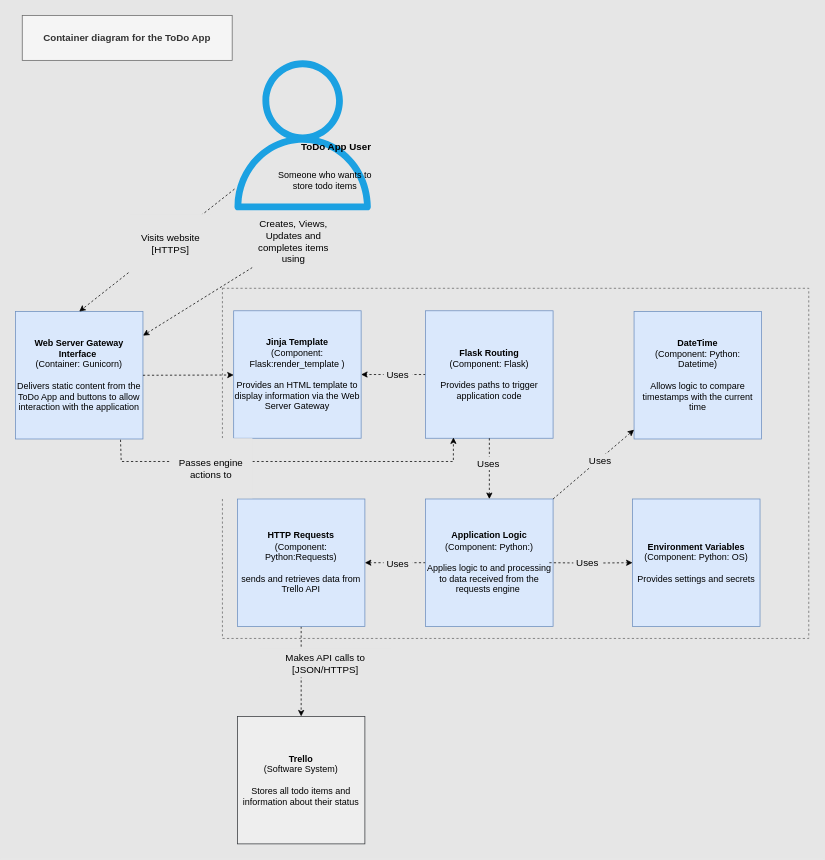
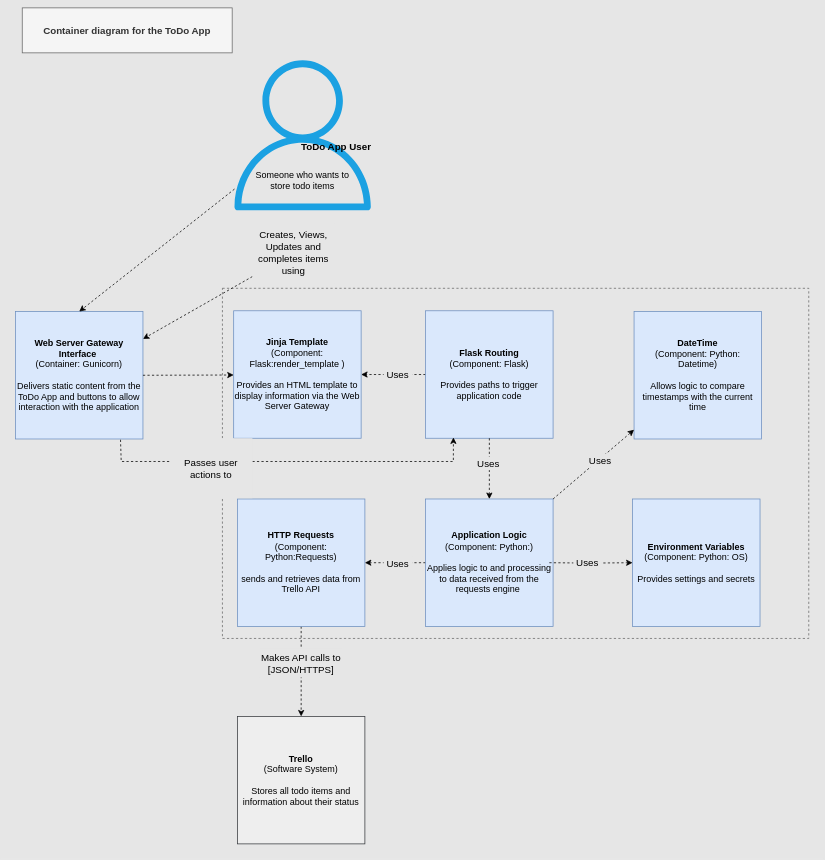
  <mxCell id="0" />
  <mxCell id="1" parent="0" />
  <mxCell id="2" value="" style="rounded=0;whiteSpace=wrap;html=1;dashed=1;strokeColor=#666666;fontColor=#333333;fillColor=#E6E6E6;" parent="1" vertex="1"><mxGeometry x="296" y="384" width="782" height="467" as="geometry" /></mxCell>
  <mxCell id="3" value="" style="outlineConnect=0;fontColor=#ffffff;fillColor=#1ba1e2;dashed=0;verticalLabelPosition=bottom;verticalAlign=top;align=center;html=1;fontSize=12;fontStyle=0;aspect=fixed;pointerEvents=1;shape=mxgraph.aws4.user;shadow=0;strokeColor=#006EAF;" parent="1" vertex="1"><mxGeometry x="303" y="80" width="200" height="200" as="geometry" /></mxCell>
  <mxCell id="4" value="" style="edgeStyle=orthogonalEdgeStyle;rounded=0;orthogonalLoop=1;jettySize=auto;html=1;dashed=1;" parent="1" source="5" target="18" edge="1"><mxGeometry relative="1" as="geometry" /></mxCell>
  <mxCell id="5" value="&lt;b&gt;Flask Routing&lt;br&gt;&lt;/b&gt;(Component: Flask)&lt;br&gt;&lt;br&gt;Provides paths to trigger application code" style="whiteSpace=wrap;html=1;aspect=fixed;fillColor=#dae8fc;strokeColor=#6c8ebf;" parent="1" vertex="1"><mxGeometry x="567" y="414" width="170" height="170" as="geometry" /></mxCell>
  <mxCell id="6" value="&lt;b&gt;Trello&lt;/b&gt;&lt;br&gt;(Software System)&lt;br&gt;&lt;br&gt;Stores all todo items and information about their status" style="whiteSpace=wrap;html=1;aspect=fixed;fillColor=#eeeeee;strokeColor=#36393d;" parent="1" vertex="1"><mxGeometry x="316" y="955" width="170" height="170" as="geometry" /></mxCell>
  <mxCell id="7" value="" style="endArrow=classic;html=1;dashed=1;" parent="1" source="12" edge="1" target="11"><mxGeometry width="50" height="50" relative="1" as="geometry"><mxPoint x="686" y="298" as="sourcePoint" /><mxPoint x="162" y="414" as="targetPoint" /></mxGeometry></mxCell>
  <mxCell id="8" value="ToDo App User" style="text;html=1;strokeColor=none;align=center;verticalAlign=middle;whiteSpace=wrap;rounded=0;shadow=0;fontStyle=1;fontSize=13;" parent="1" vertex="1"><mxGeometry x="398" y="185" width="100" height="20" as="geometry" /></mxCell>
- <mxCell id="9" value="&#10;&#10;&lt;span style=&quot;color: rgb(0, 0, 0); font-family: helvetica; font-size: 12px; font-style: normal; font-weight: 400; letter-spacing: normal; text-align: center; text-indent: 0px; text-transform: none; word-spacing: 0px; display: inline; float: none;&quot;&gt;Someone who wants to store todo items&lt;/span&gt;&#10;&#10;" style="text;html=1;align=center;verticalAlign=middle;whiteSpace=wrap;rounded=0;shadow=0;fontStyle=1;labelBackgroundColor=none;" parent="1" vertex="1"><mxGeometry x="368" y="230" width="130" height="20" as="geometry" /></mxCell>
- <mxCell id="10" value="&lt;b&gt;Container diagram for the ToDo App&lt;/b&gt;" style="text;html=1;align=center;verticalAlign=middle;whiteSpace=wrap;rounded=0;shadow=0;fontSize=13;fillColor=#f5f5f5;strokeColor=#666666;fontColor=#333333;" parent="1" vertex="1"><mxGeometry x="29" y="20" width="280" height="60" as="geometry" /></mxCell>
+ <mxCell id="9" value="&#10;&#10;&lt;span style=&quot;color: rgb(0, 0, 0); font-family: helvetica; font-size: 12px; font-style: normal; font-weight: 400; letter-spacing: normal; text-align: center; text-indent: 0px; text-transform: none; word-spacing: 0px; display: inline; float: none;&quot;&gt;Someone who wants to store todo items&lt;/span&gt;&#10;&#10;" style="text;html=1;align=center;verticalAlign=middle;whiteSpace=wrap;rounded=0;shadow=0;fontStyle=1;labelBackgroundColor=none;" parent="1" vertex="1"><mxGeometry x="338" y="230" width="130" height="20" as="geometry" /></mxCell>
+ <mxCell id="10" value="&lt;b&gt;Container diagram for the ToDo App&lt;/b&gt;" style="text;html=1;align=center;verticalAlign=middle;whiteSpace=wrap;rounded=0;shadow=0;fontSize=13;fillColor=#f5f5f5;strokeColor=#666666;fontColor=#333333;" parent="1" vertex="1"><mxGeometry x="29" y="10" width="280" height="60" as="geometry" /></mxCell>
  <mxCell id="11" value="&lt;b&gt;Web Server Gateway Interface&amp;nbsp;&lt;/b&gt;&lt;br&gt;(Container: Gunicorn)&lt;br&gt;&lt;br&gt;Delivers static content from the ToDo App and buttons to allow interaction with the application" style="whiteSpace=wrap;html=1;aspect=fixed;fillColor=#dae8fc;strokeColor=#6c8ebf;" parent="1" vertex="1"><mxGeometry x="20" y="415" width="170" height="170" as="geometry" /></mxCell>
- <mxCell id="12" value="Creates, Views, Updates and completes items using" style="text;html=1;align=center;verticalAlign=middle;whiteSpace=wrap;rounded=0;shadow=0;fontSize=13;labelBackgroundColor=none;labelBorderColor=none;fillColor=#E6e6e6;" parent="1" vertex="1"><mxGeometry x="336" y="282" width="110" height="80" as="geometry" /></mxCell>
+ <mxCell id="12" value="Creates, Views, Updates and completes items using" style="text;html=1;align=center;verticalAlign=middle;whiteSpace=wrap;rounded=0;shadow=0;fontSize=13;labelBackgroundColor=none;labelBorderColor=none;fillColor=#E6e6e6;" parent="1" vertex="1"><mxGeometry x="336" y="297" width="110" height="80" as="geometry" /></mxCell>
  <mxCell id="13" value="" style="endArrow=classic;html=1;entryX=0.5;entryY=0;entryDx=0;entryDy=0;dashed=1;jumpStyle=gap;jumpSize=20;exitX=0.5;exitY=1;exitDx=0;exitDy=0;" parent="1" source="19" target="6" edge="1"><mxGeometry width="50" height="50" relative="1" as="geometry"><mxPoint x="453" y="490" as="sourcePoint" /><mxPoint x="503" y="440" as="targetPoint" /></mxGeometry></mxCell>
- <mxCell id="14" value="Makes API calls to&lt;br&gt;[JSON/HTTPS]" style="text;html=1;align=center;verticalAlign=middle;whiteSpace=wrap;rounded=0;shadow=0;fontSize=13;fillColor=#E6E6E6;fontStyle=0" parent="1" vertex="1"><mxGeometry x="346" y="864" width="175" height="39" as="geometry" /></mxCell>
+ <mxCell id="14" value="Makes API calls to&lt;br&gt;[JSON/HTTPS]" style="text;html=1;align=center;verticalAlign=middle;whiteSpace=wrap;rounded=0;shadow=0;fontSize=13;fillColor=#E6E6E6;fontStyle=0" parent="1" vertex="1"><mxGeometry x="346" y="864" width="110" height="39" as="geometry" /></mxCell>
  <mxCell id="15" value="" style="endArrow=classic;html=1;dashed=1;jumpStyle=gap;jumpSize=20;" parent="1" source="11" target="18" edge="1"><mxGeometry width="50" height="50" relative="1" as="geometry"><mxPoint x="249" y="478" as="sourcePoint" /><mxPoint x="249" y="624" as="targetPoint" /><Array as="points"><mxPoint x="262" y="500" /></Array></mxGeometry></mxCell>
  <mxCell id="16" value="" style="endArrow=classic;html=1;dashed=1;entryX=0.5;entryY=0;entryDx=0;entryDy=0;" parent="1" source="3" target="11" edge="1"><mxGeometry width="50" height="50" relative="1" as="geometry"><mxPoint x="412.5" y="290" as="sourcePoint" /><mxPoint x="413" y="425" as="targetPoint" /></mxGeometry></mxCell>
- <mxCell id="17" value="Visits website&lt;br&gt;[HTTPS]" style="text;html=1;align=center;verticalAlign=middle;whiteSpace=wrap;rounded=0;shadow=0;fontSize=13;labelBackgroundColor=none;labelBorderColor=none;fillColor=#E6e6e6;" parent="1" vertex="1"><mxGeometry x="172" y="285" width="110" height="80" as="geometry" /></mxCell>
  <mxCell id="18" value="&lt;b&gt;Jinja Template&lt;br&gt;&lt;/b&gt;(Component: Flask:render_template )&lt;br&gt;&lt;br&gt;Provides an HTML template to display information via the Web Server Gateway" style="whiteSpace=wrap;html=1;aspect=fixed;fillColor=#dae8fc;strokeColor=#6c8ebf;" parent="1" vertex="1"><mxGeometry x="311" y="414" width="170" height="170" as="geometry" /></mxCell>
  <mxCell id="19" value="&lt;b&gt;HTTP Requests&lt;br&gt;&lt;/b&gt;(Component: Python:Requests)&lt;br&gt;&lt;br&gt;sends and retrieves data from Trello API" style="whiteSpace=wrap;html=1;aspect=fixed;fillColor=#dae8fc;strokeColor=#6c8ebf;" parent="1" vertex="1"><mxGeometry x="316" y="665" width="170" height="170" as="geometry" /></mxCell>
  <mxCell id="20" value="" style="edgeStyle=orthogonalEdgeStyle;rounded=0;orthogonalLoop=1;jettySize=auto;html=1;dashed=1;" parent="1" source="21" target="19" edge="1"><mxGeometry relative="1" as="geometry" /></mxCell>
  <mxCell id="21" value="&lt;b&gt;Application Logic&lt;br&gt;&lt;/b&gt;(Component: Python:)&lt;br&gt;&lt;br&gt;Applies logic to and processing to data received from the requests engine&amp;nbsp;" style="whiteSpace=wrap;html=1;aspect=fixed;fillColor=#dae8fc;strokeColor=#6c8ebf;" parent="1" vertex="1"><mxGeometry x="567" y="665" width="170" height="170" as="geometry" /></mxCell>
  <mxCell id="22" value="&lt;b&gt;Environment Variables&lt;br&gt;&lt;/b&gt;(Component: Python: OS)&lt;br&gt;&lt;br&gt;Provides settings and secrets" style="whiteSpace=wrap;html=1;aspect=fixed;fillColor=#dae8fc;strokeColor=#6c8ebf;" parent="1" vertex="1"><mxGeometry x="843" y="665" width="170" height="170" as="geometry" /></mxCell>
  <mxCell id="23" value="" style="edgeStyle=orthogonalEdgeStyle;rounded=0;orthogonalLoop=1;jettySize=auto;html=1;dashed=1;entryX=0;entryY=0.5;entryDx=0;entryDy=0;" parent="1" target="22" edge="1"><mxGeometry relative="1" as="geometry"><mxPoint x="732" y="750" as="sourcePoint" /><mxPoint x="491" y="509" as="targetPoint" /></mxGeometry></mxCell>
  <mxCell id="24" value="Uses" style="text;html=1;align=center;verticalAlign=middle;whiteSpace=wrap;rounded=0;shadow=0;fontSize=13;fillColor=#E6E6E6;" parent="1" vertex="1"><mxGeometry x="764" y="741" width="38" height="18" as="geometry" /></mxCell>
  <mxCell id="25" value="Uses" style="text;html=1;align=center;verticalAlign=middle;whiteSpace=wrap;rounded=0;shadow=0;fontSize=13;fillColor=#E6E6E6;" parent="1" vertex="1"><mxGeometry x="511" y="490" width="38" height="18" as="geometry" /></mxCell>
  <mxCell id="26" value="" style="edgeStyle=orthogonalEdgeStyle;rounded=0;orthogonalLoop=1;jettySize=auto;html=1;dashed=1;" parent="1" source="5" target="21" edge="1"><mxGeometry relative="1" as="geometry"><mxPoint x="742" y="760" as="sourcePoint" /><mxPoint x="853" y="760" as="targetPoint" /></mxGeometry></mxCell>
  <mxCell id="27" value="Uses" style="text;html=1;align=center;verticalAlign=middle;whiteSpace=wrap;rounded=0;shadow=0;fontSize=13;fillColor=#E6E6E6;" parent="1" vertex="1"><mxGeometry x="632" y="608.5" width="38" height="18" as="geometry" /></mxCell>
  <mxCell id="28" value="Uses" style="text;html=1;align=center;verticalAlign=middle;whiteSpace=wrap;rounded=0;shadow=0;fontSize=13;fillColor=#E6E6E6;" parent="1" vertex="1"><mxGeometry x="511" y="742" width="38" height="18" as="geometry" /></mxCell>
  <mxCell id="29" value="&lt;b&gt;DateTime&lt;br&gt;&lt;/b&gt;(Component: Python: Datetime)&lt;br&gt;&lt;br&gt;Allows logic to compare timestamps with the current time" style="whiteSpace=wrap;html=1;aspect=fixed;fillColor=#dae8fc;strokeColor=#6c8ebf;" parent="1" vertex="1"><mxGeometry x="845" y="415" width="170" height="170" as="geometry" /></mxCell>
  <mxCell id="30" value="" style="endArrow=classic;dashed=1;html=1;endFill=1;" parent="1" target="29" edge="1"><mxGeometry width="50" height="50" relative="1" as="geometry"><mxPoint x="737" y="665" as="sourcePoint" /><mxPoint x="787" y="615" as="targetPoint" /></mxGeometry></mxCell>
  <mxCell id="31" value="Uses" style="text;html=1;align=center;verticalAlign=middle;whiteSpace=wrap;rounded=0;shadow=0;fontSize=13;fillColor=#E6E6E6;" parent="1" vertex="1"><mxGeometry x="781" y="605" width="38" height="18" as="geometry" /></mxCell>
  <mxCell id="32" value="" style="endArrow=classic;html=1;dashed=1;rounded=0;entryX=0.218;entryY=0.994;entryDx=0;entryDy=0;entryPerimeter=0;exitX=0.824;exitY=1.006;exitDx=0;exitDy=0;exitPerimeter=0;" edge="1" parent="1" source="11" target="5"><mxGeometry width="50" height="50" relative="1" as="geometry"><mxPoint x="468" y="368.93" as="sourcePoint" /><mxPoint x="628" y="424" as="targetPoint" /><Array as="points"><mxPoint x="161" y="615" /><mxPoint x="189" y="615" /><mxPoint x="604" y="615" /></Array></mxGeometry></mxCell>
- <mxCell id="33" value="Passes engine actions to" style="text;html=1;align=center;verticalAlign=middle;whiteSpace=wrap;rounded=0;shadow=0;fontSize=13;labelBackgroundColor=none;labelBorderColor=none;fillColor=#E6e6e6;" vertex="1" parent="1"><mxGeometry x="226" y="584" width="110" height="80" as="geometry" /></mxCell>
+ <mxCell id="33" value="Passes user actions to" style="text;html=1;align=center;verticalAlign=middle;whiteSpace=wrap;rounded=0;shadow=0;fontSize=13;labelBackgroundColor=none;labelBorderColor=none;fillColor=#E6e6e6;" vertex="1" parent="1"><mxGeometry x="226" y="584" width="110" height="80" as="geometry" /></mxCell>
